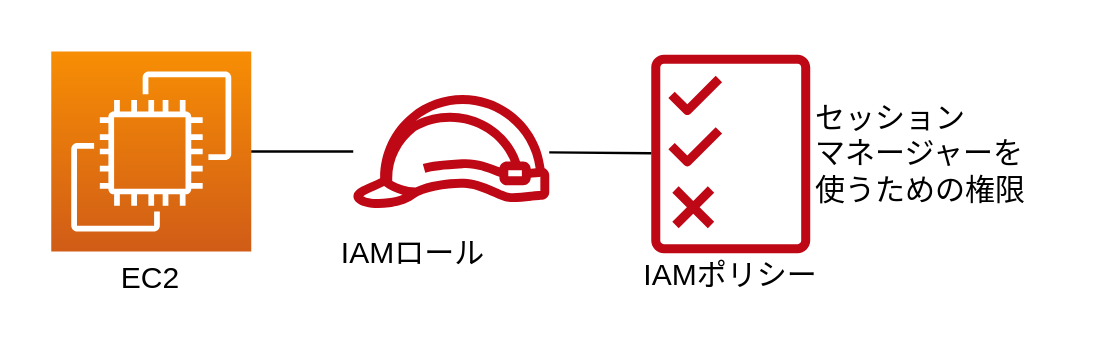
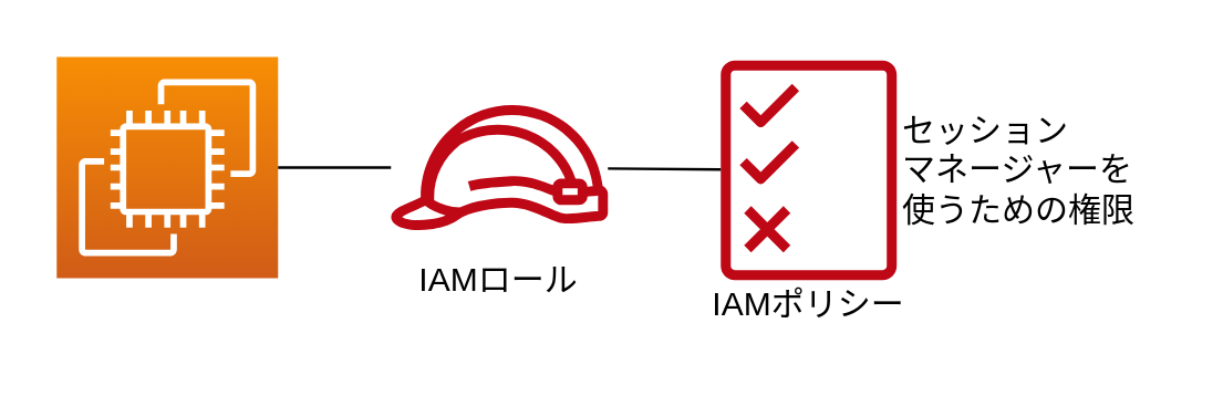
  <mxCell id="0" />
  <mxCell id="1" parent="0" />
  <mxCell id="2" value="" style="sketch=0;points=[[0,0,0],[0.25,0,0],[0.5,0,0],[0.75,0,0],[1,0,0],[0,1,0],[0.25,1,0],[0.5,1,0],[0.75,1,0],[1,1,0],[0,0.25,0],[0,0.5,0],[0,0.75,0],[1,0.25,0],[1,0.5,0],[1,0.75,0]];outlineConnect=0;fontColor=#232F3E;gradientColor=#F78E04;gradientDirection=north;fillColor=#D05C17;strokeColor=#ffffff;dashed=0;verticalLabelPosition=bottom;verticalAlign=top;align=center;html=1;fontSize=12;fontStyle=0;aspect=fixed;shape=mxgraph.aws4.resourceIcon;resIcon=mxgraph.aws4.ec2;" vertex="1" parent="1"><mxGeometry width="80" height="80" as="geometry" x="20" y="20" /></mxCell>
  <mxCell id="3" value="" style="sketch=0;outlineConnect=0;fontColor=#232F3E;gradientColor=none;fillColor=#BF0816;strokeColor=none;dashed=0;verticalLabelPosition=bottom;verticalAlign=top;align=center;html=1;fontSize=12;fontStyle=0;aspect=fixed;pointerEvents=1;shape=mxgraph.aws4.permissions;" vertex="1" parent="1"><mxGeometry x="260" y="21" width="63.59" height="80" as="geometry" /></mxCell>
- <mxCell id="4" value="IAMロール" style="text;html=1;strokeColor=none;fillColor=none;align=center;verticalAlign=middle;whiteSpace=wrap;rounded=0;" vertex="1" parent="1"><mxGeometry x="125" y="91" width="80" height="20" as="geometry" /></mxCell>
- <mxCell id="5" value="EC2" style="text;html=1;strokeColor=none;fillColor=none;align=center;verticalAlign=middle;whiteSpace=wrap;rounded=0;" vertex="1" parent="1"><mxGeometry y="101" width="80" height="20" as="geometry" x="20" /></mxCell>
+ <mxCell id="4" value="IAMロール" style="text;html=1;strokeColor=none;fillColor=none;align=center;verticalAlign=middle;whiteSpace=wrap;rounded=0;" vertex="1" parent="1"><mxGeometry x="140" y="91" width="80" height="20" as="geometry" /></mxCell>
  <mxCell id="6" value="" style="sketch=0;outlineConnect=0;fontColor=#232F3E;gradientColor=none;fillColor=#BF0816;strokeColor=none;dashed=0;verticalLabelPosition=bottom;verticalAlign=top;align=center;html=1;fontSize=12;fontStyle=0;aspect=fixed;pointerEvents=1;shape=mxgraph.aws4.role;" vertex="1" parent="1"><mxGeometry x="140" y="37.43" width="80" height="45.13" as="geometry" /></mxCell>
  <mxCell id="7" value="" style="endArrow=none;html=1;rounded=0;exitX=1;exitY=0.5;exitDx=0;exitDy=0;exitPerimeter=0;" edge="1" parent="1" source="2" target="6"><mxGeometry width="50" height="50" relative="1" as="geometry"><mxPoint x="290" y="221" as="sourcePoint" /><mxPoint x="340" y="171" as="targetPoint" /></mxGeometry></mxCell>
  <mxCell id="8" value="セッション&lt;br&gt;マネージャーを&lt;br&gt;&lt;div&gt;&lt;span&gt;使うための権限&lt;/span&gt;&lt;/div&gt;" style="text;html=1;strokeColor=none;fillColor=none;align=left;verticalAlign=middle;whiteSpace=wrap;rounded=0;" vertex="1" parent="1"><mxGeometry x="323.59" y="21" width="96.41" height="80" as="geometry" /></mxCell>
  <mxCell id="9" value="" style="endArrow=none;html=1;rounded=0;" edge="1" parent="1" source="6" target="3"><mxGeometry width="50" height="50" relative="1" as="geometry"><mxPoint x="110" y="70" as="sourcePoint" /><mxPoint x="150.805" y="69.997" as="targetPoint" /></mxGeometry></mxCell>
  <mxCell id="10" value="IAMポリシー" style="text;html=1;strokeColor=none;fillColor=none;align=center;verticalAlign=middle;whiteSpace=wrap;rounded=0;" vertex="1" parent="1"><mxGeometry x="251.8" y="100" width="80" height="20" as="geometry" /></mxCell>
